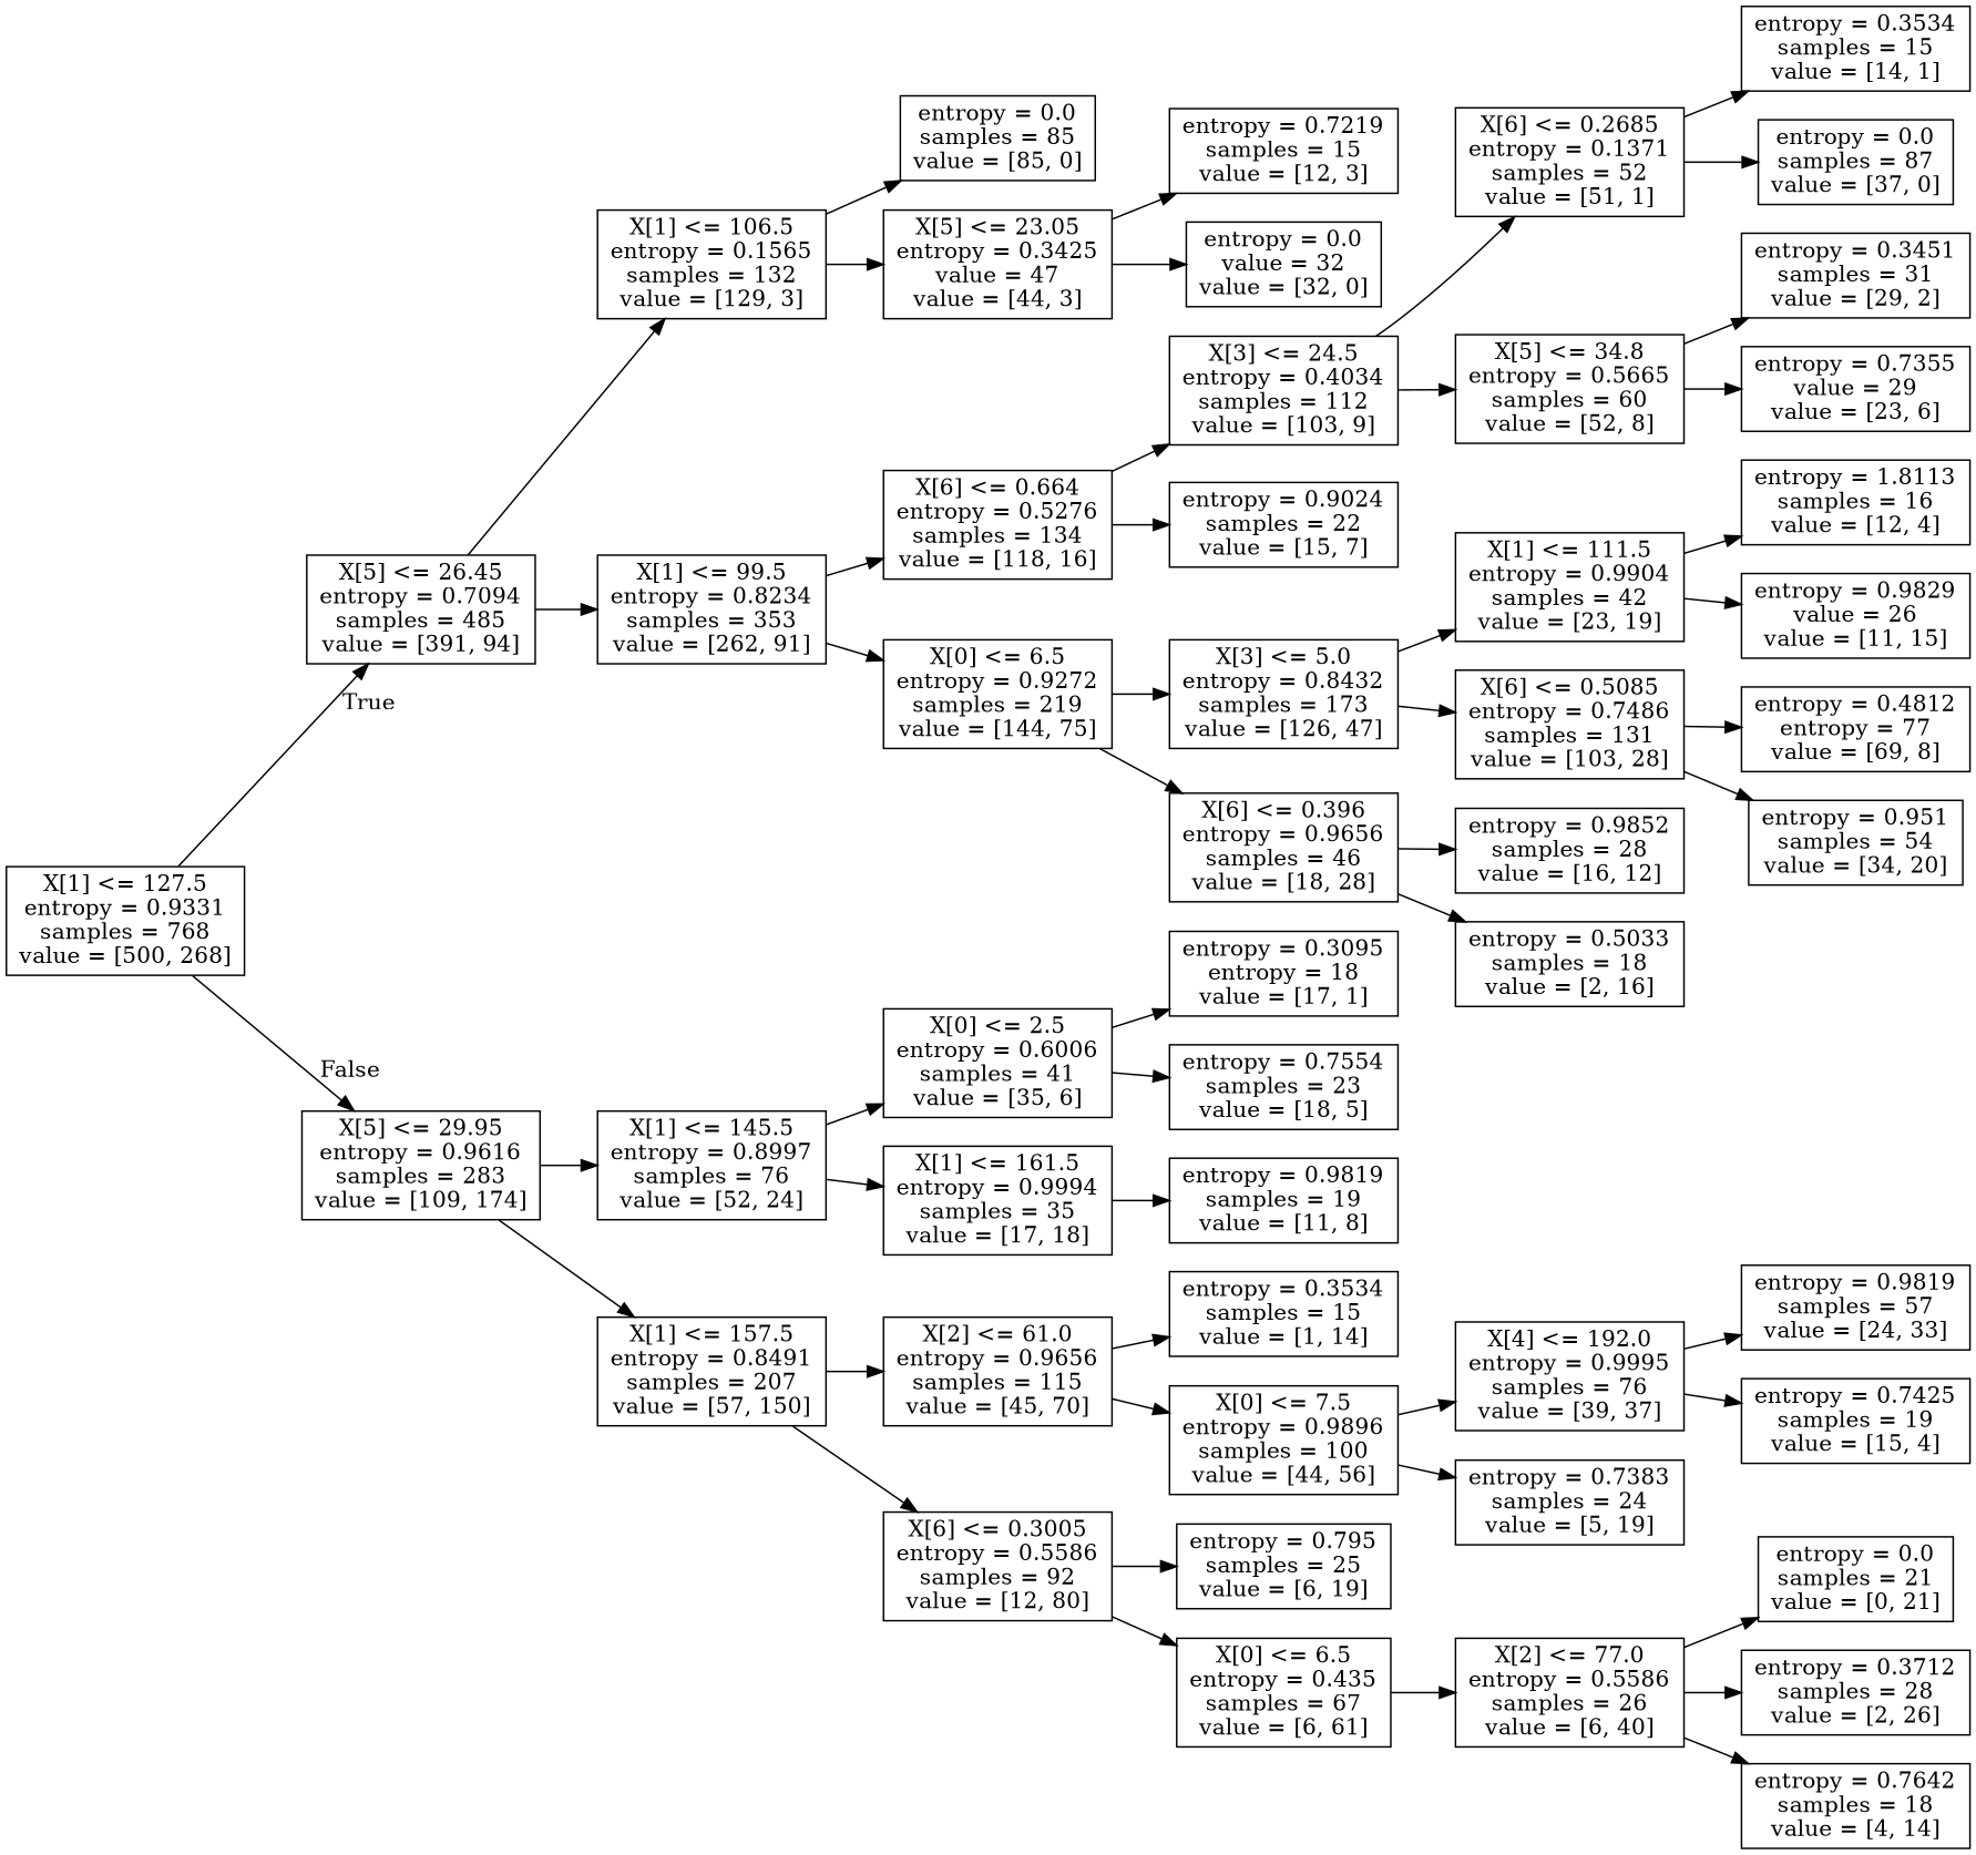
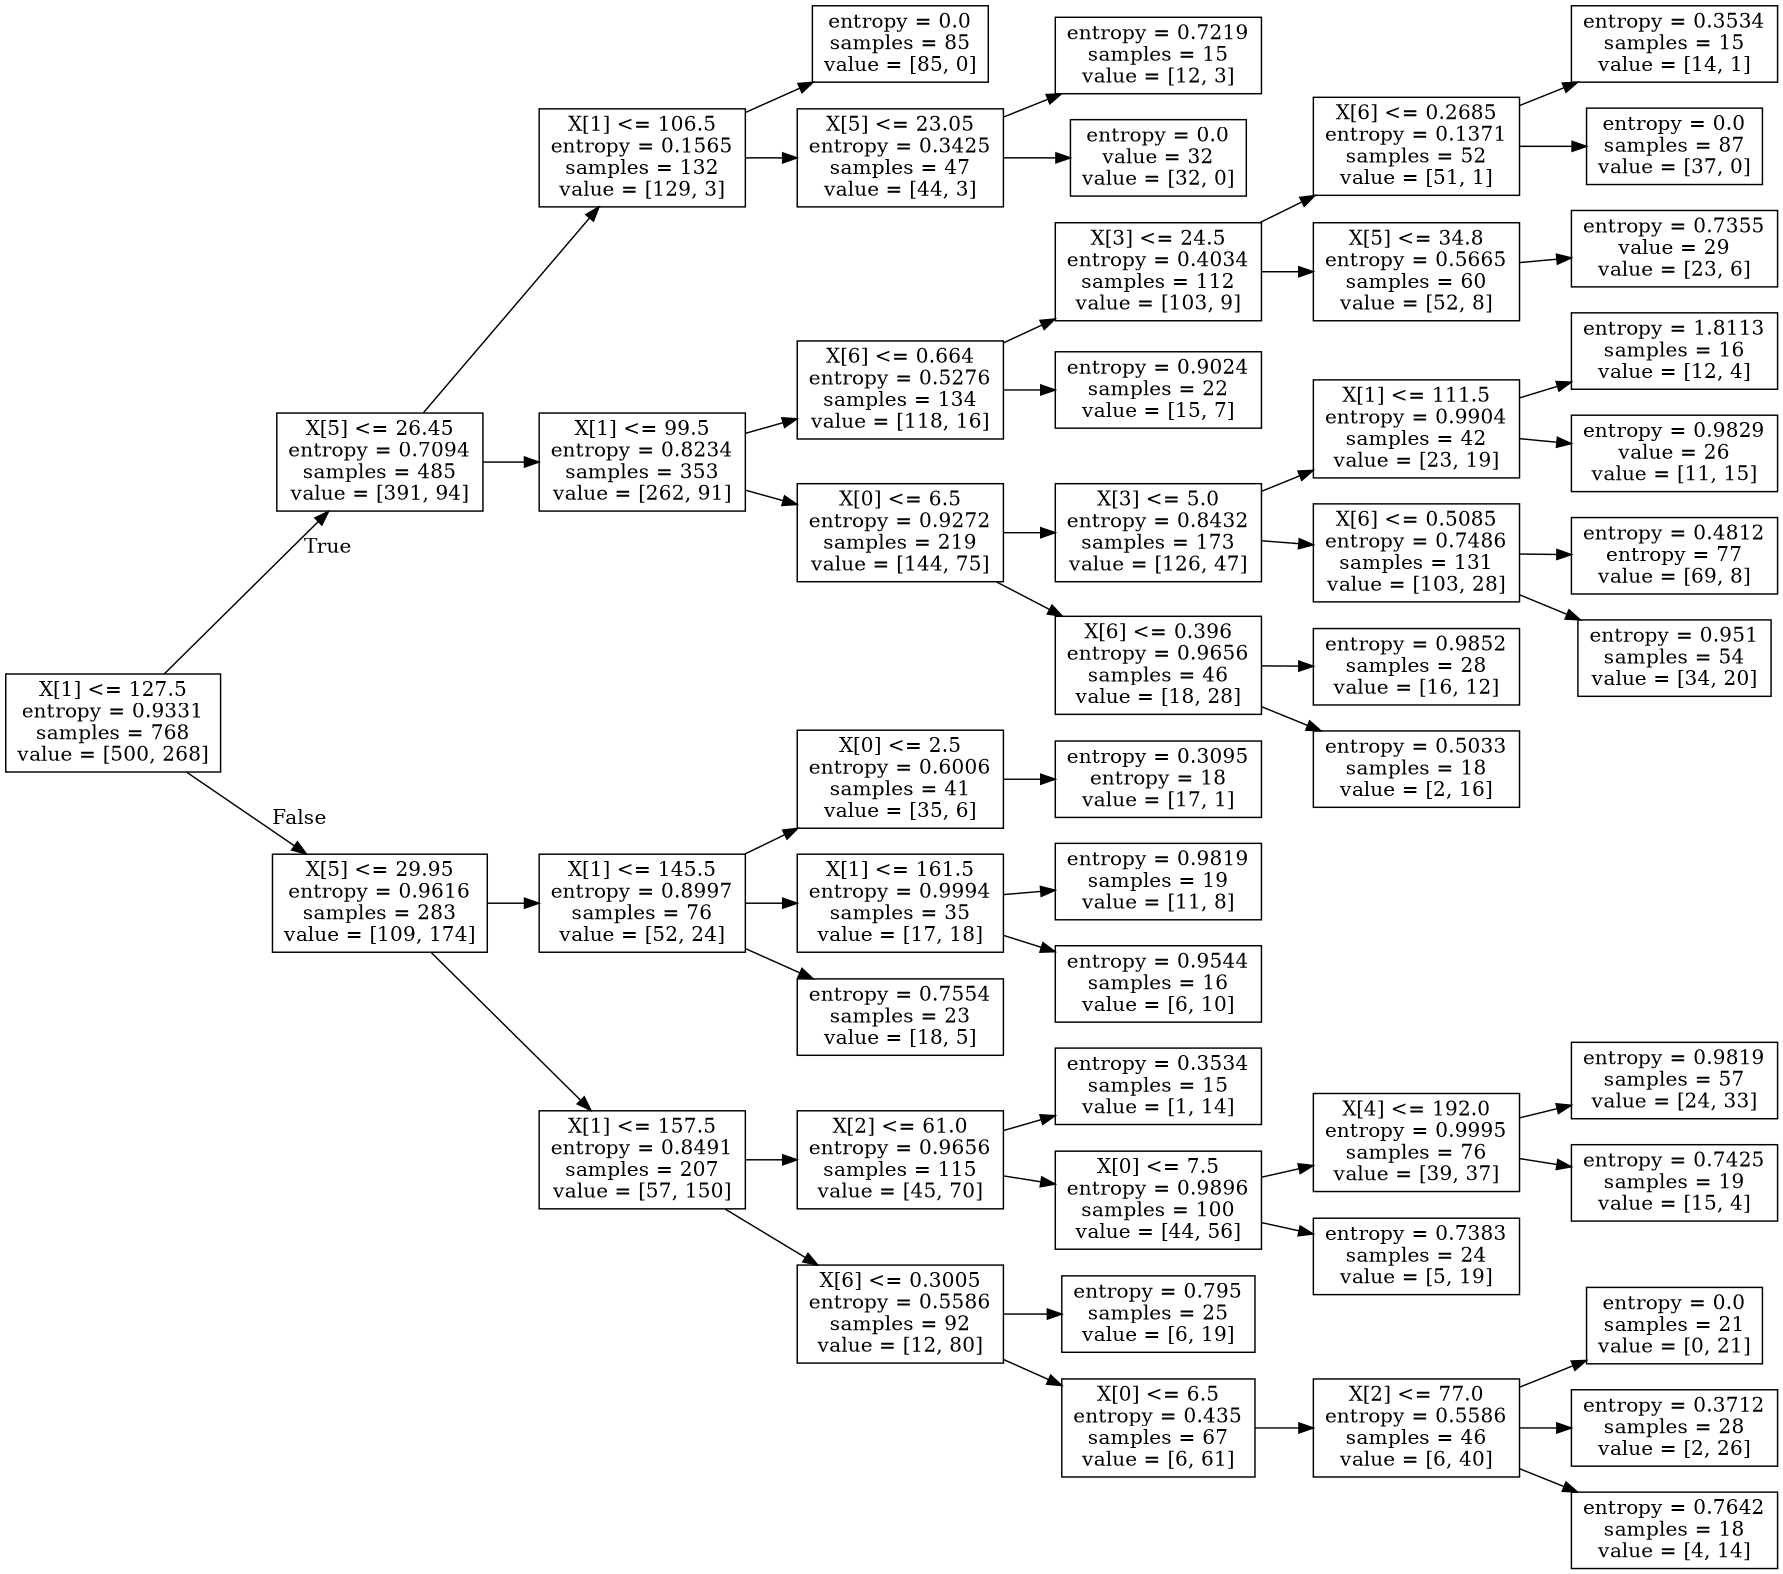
  digraph {
    rankdir=LR
    node [shape=box]
    n1 [label="X[1] <= 127.5\nentropy = 0.9331\nsamples = 768\nvalue = [500, 268]"]
    n2 [label="X[5] <= 26.45\nentropy = 0.7094\nsamples = 485\nvalue = [391, 94]"]
    n3 [label="X[5] <= 29.95\nentropy = 0.9616\nsamples = 283\nvalue = [109, 174]"]
    n4 [label="X[1] <= 106.5\nentropy = 0.1565\nsamples = 132\nvalue = [129, 3]"]
    n5 [label="X[1] <= 99.5\nentropy = 0.8234\nsamples = 353\nvalue = [262, 91]"]
    n6 [label="X[1] <= 145.5\nentropy = 0.8997\nsamples = 76\nvalue = [52, 24]"]
    n7 [label="X[1] <= 157.5\nentropy = 0.8491\nsamples = 207\nvalue = [57, 150]"]
    n8 [label="entropy = 0.0\nsamples = 85\nvalue = [85, 0]"]
-   n9 [label="X[5] <= 23.05\nentropy = 0.3425\nvalue = 47\nvalue = [44, 3]"]
+   n9 [label="X[5] <= 23.05\nentropy = 0.3425\nsamples = 47\nvalue = [44, 3]"]
    n10 [label="X[6] <= 0.664\nentropy = 0.5276\nsamples = 134\nvalue = [118, 16]"]
    n11 [label="X[0] <= 6.5\nentropy = 0.9272\nsamples = 219\nvalue = [144, 75]"]
    n12 [label="entropy = 0.7219\nsamples = 15\nvalue = [12, 3]"]
    n13 [label="entropy = 0.0\nvalue = 32\nvalue = [32, 0]"]
    n14 [label="X[3] <= 24.5\nentropy = 0.4034\nsamples = 112\nvalue = [103, 9]"]
    n15 [label="entropy = 0.9024\nsamples = 22\nvalue = [15, 7]"]
    n16 [label="X[3] <= 5.0\nentropy = 0.8432\nsamples = 173\nvalue = [126, 47]"]
    n17 [label="X[6] <= 0.396\nentropy = 0.9656\nsamples = 46\nvalue = [18, 28]"]
    n18 [label="X[6] <= 0.2685\nentropy = 0.1371\nsamples = 52\nvalue = [51, 1]"]
    n19 [label="X[5] <= 34.8\nentropy = 0.5665\nsamples = 60\nvalue = [52, 8]"]
    n20 [label="entropy = 0.3534\nsamples = 15\nvalue = [14, 1]"]
    n21 [label="entropy = 0.0\nsamples = 87\nvalue = [37, 0]"]
-   n22 [label="entropy = 0.3451\nsamples = 31\nvalue = [29, 2]"]
    n23 [label="entropy = 0.7355\nvalue = 29\nvalue = [23, 6]"]
    n24 [label="X[1] <= 111.5\nentropy = 0.9904\nsamples = 42\nvalue = [23, 19]"]
    n25 [label="X[6] <= 0.5085\nentropy = 0.7486\nsamples = 131\nvalue = [103, 28]"]
    n26 [label="entropy = 0.9852\nsamples = 28\nvalue = [16, 12]"]
    n27 [label="entropy = 0.5033\nsamples = 18\nvalue = [2, 16]"]
    n28 [label="entropy = 1.8113\nsamples = 16\nvalue = [12, 4]"]
    n29 [label="entropy = 0.9829\nvalue = 26\nvalue = [11, 15]"]
    n30 [label="entropy = 0.4812\nentropy = 77\nvalue = [69, 8]"]
    n31 [label="entropy = 0.951\nsamples = 54\nvalue = [34, 20]"]
    n32 [label="X[0] <= 2.5\nentropy = 0.6006\nsamples = 41\nvalue = [35, 6]"]
    n33 [label="X[1] <= 161.5\nentropy = 0.9994\nsamples = 35\nvalue = [17, 18]"]
    n34 [label="X[2] <= 61.0\nentropy = 0.9656\nsamples = 115\nvalue = [45, 70]"]
    n35 [label="X[6] <= 0.3005\nentropy = 0.5586\nsamples = 92\nvalue = [12, 80]"]
    n36 [label="entropy = 0.3095\nentropy = 18\nvalue = [17, 1]"]
    n37 [label="entropy = 0.7554\nsamples = 23\nvalue = [18, 5]"]
    n38 [label="entropy = 0.9819\nsamples = 19\nvalue = [11, 8]"]
+   n39 [label="entropy = 0.9544\nsamples = 16\nvalue = [6, 10]"]
    n40 [label="entropy = 0.3534\nsamples = 15\nvalue = [1, 14]"]
    n41 [label="X[0] <= 7.5\nentropy = 0.9896\nsamples = 100\nvalue = [44, 56]"]
    n42 [label="entropy = 0.795\nsamples = 25\nvalue = [6, 19]"]
    n43 [label="X[0] <= 6.5\nentropy = 0.435\nsamples = 67\nvalue = [6, 61]"]
    n44 [label="X[4] <= 192.0\nentropy = 0.9995\nsamples = 76\nvalue = [39, 37]"]
    n45 [label="entropy = 0.7383\nsamples = 24\nvalue = [5, 19]"]
    n46 [label="entropy = 0.9819\nsamples = 57\nvalue = [24, 33]"]
    n47 [label="entropy = 0.7425\nsamples = 19\nvalue = [15, 4]"]
-   n48 [label="X[2] <= 77.0\nentropy = 0.5586\nsamples = 26\nvalue = [6, 40]"]
+   n48 [label="X[2] <= 77.0\nentropy = 0.5586\nsamples = 46\nvalue = [6, 40]"]
    n49 [label="entropy = 0.0\nsamples = 21\nvalue = [0, 21]"]
    n50 [label="entropy = 0.3712\nsamples = 28\nvalue = [2, 26]"]
    n51 [label="entropy = 0.7642\nsamples = 18\nvalue = [4, 14]"]
    n1 -> n2 [headlabel=True labelangle=45 labeldistance=2.5]
    n1 -> n3 [headlabel=False labelangle=-45 labeldistance=2.5]
    n2 -> n4
    n2 -> n5
    n3 -> n6
    n3 -> n7
    n4 -> n8
    n4 -> n9
    n5 -> n10
    n5 -> n11
    n6 -> n32
    n6 -> n33
    n7 -> n34
    n7 -> n35
    n9 -> n12
    n9 -> n13
    n10 -> n14
    n10 -> n15
    n11 -> n16
    n11 -> n17
    n14 -> n18
    n14 -> n19
    n16 -> n24
    n16 -> n25
    n17 -> n26
    n17 -> n27
    n18 -> n20
    n18 -> n21
-   n19 -> n22
    n19 -> n23
    n24 -> n28
    n24 -> n29
    n25 -> n30
    n25 -> n31
    n32 -> n36
-   n32 -> n37
+   n6 -> n37
    n33 -> n38
+   n33 -> n39
    n34 -> n40
    n34 -> n41
    n35 -> n42
    n35 -> n43
    n41 -> n44
    n41 -> n45
    n43 -> n48
    n44 -> n46
    n44 -> n47
    n48 -> n49
    n48 -> n50
    n48 -> n51
  }
